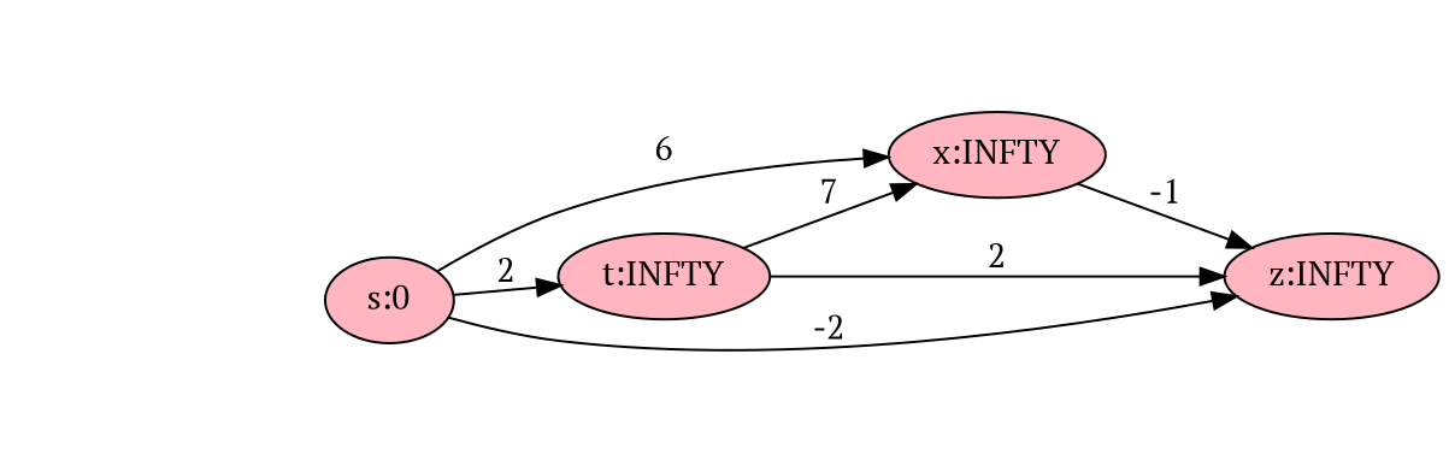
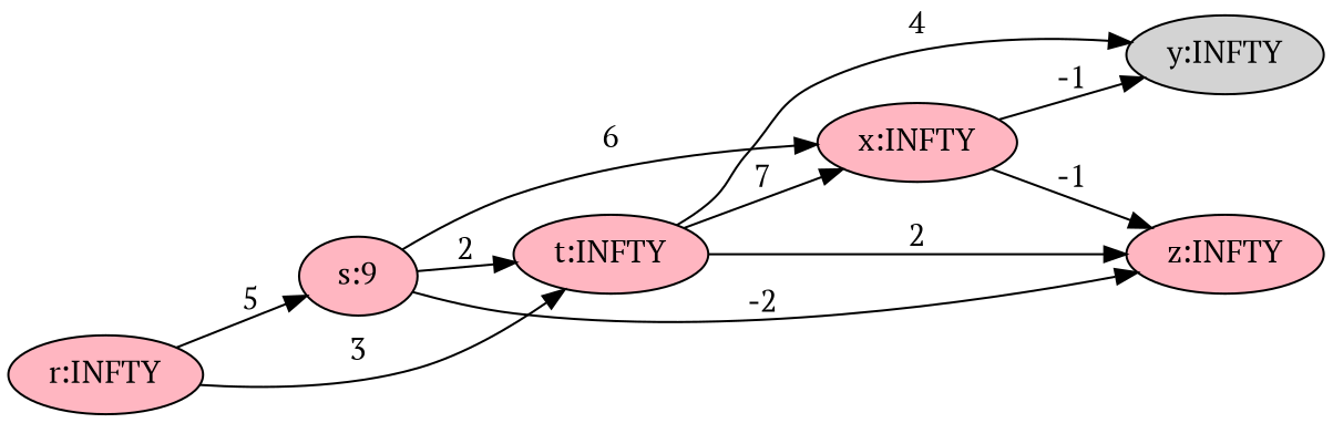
  digraph {
    fontname="PT Serif"
    rankdir=LR
    node [fillcolor=lightpink fontname="PT Serif" style=filled]
    edge [fontname="PT Serif" penwidth=1]
-   n2 [label="s:0"]
+   n1 [label="r:INFTY"]
+   n2 [label="s:9"]
    n3 [label="t:INFTY"]
    n4 [label="x:INFTY"]
    n5 [label="z:INFTY"]
+   n6 [fillcolor=lightgrey label="y:INFTY"]
+   n1 -> n2 [label=5]
+   n1 -> n3 [label=3]
    n2 -> n3 [label=2]
    n2 -> n4 [label=6]
    n2 -> n5 [label=-2]
    n3 -> n4 [label=7]
    n3 -> n5 [label=2]
+   n3 -> n6 [label=4]
    n4 -> n5 [label=-1]
+   n4 -> n6 [label=-1]
  }
